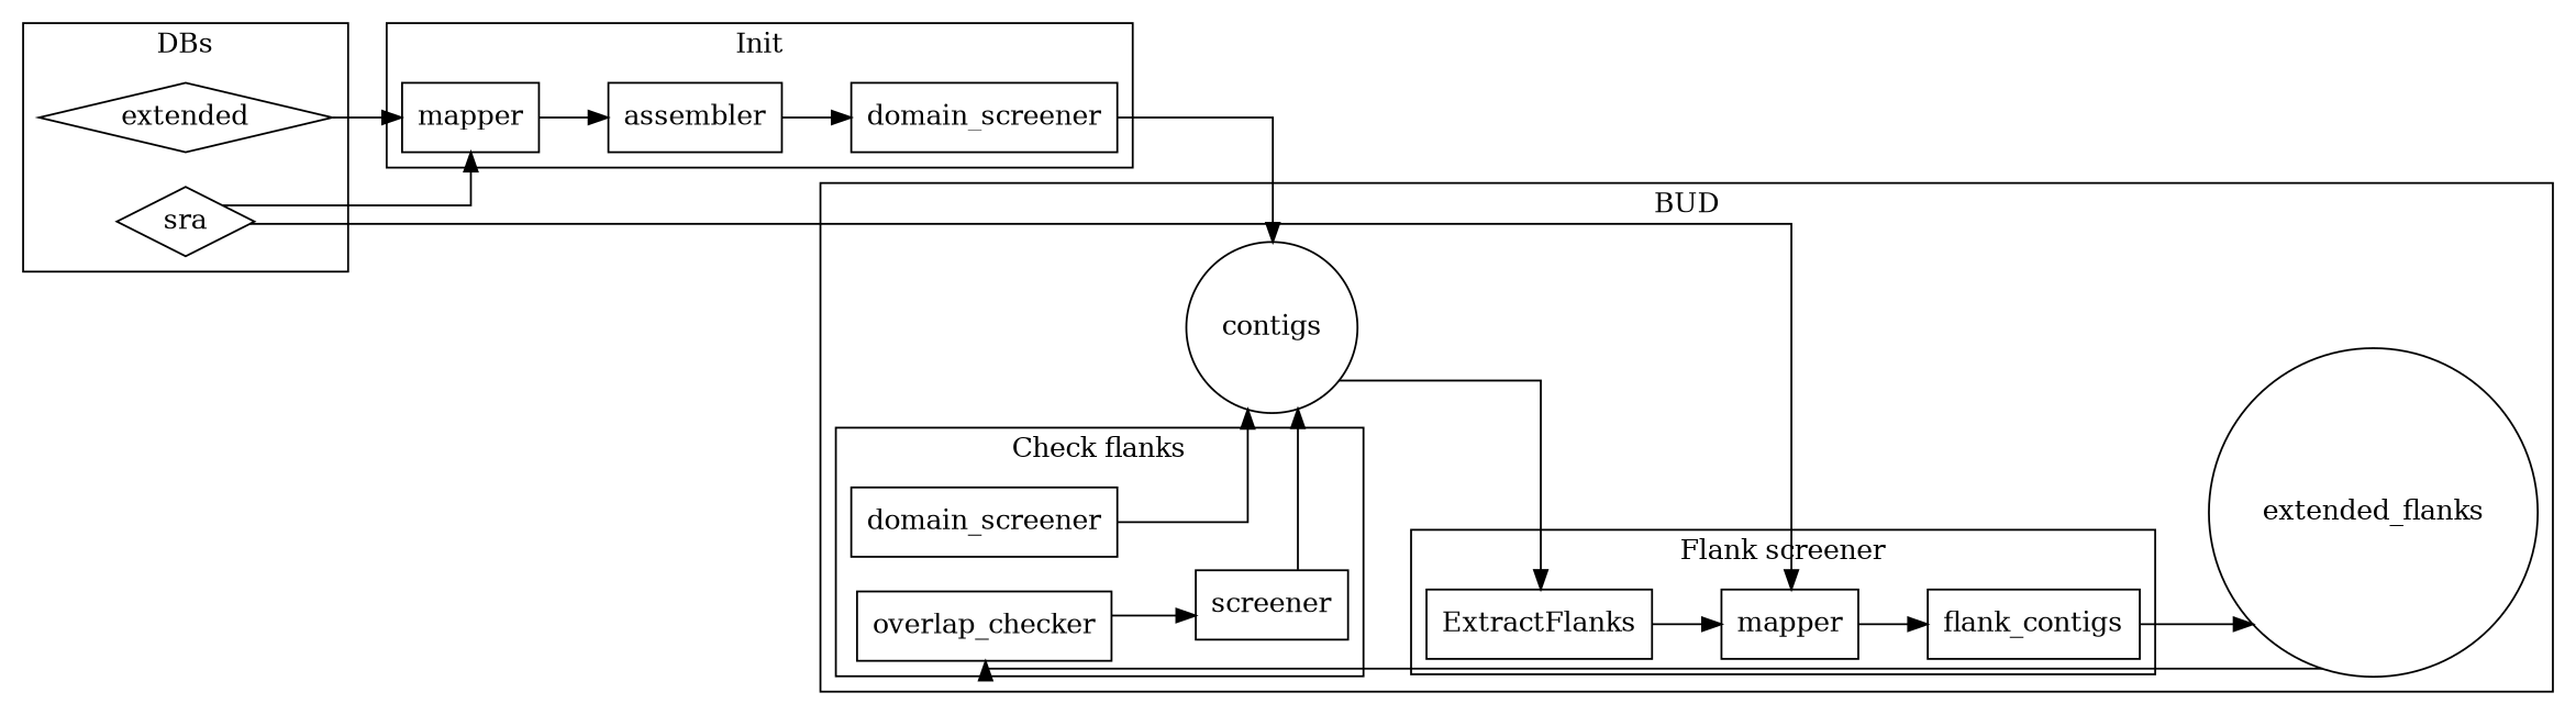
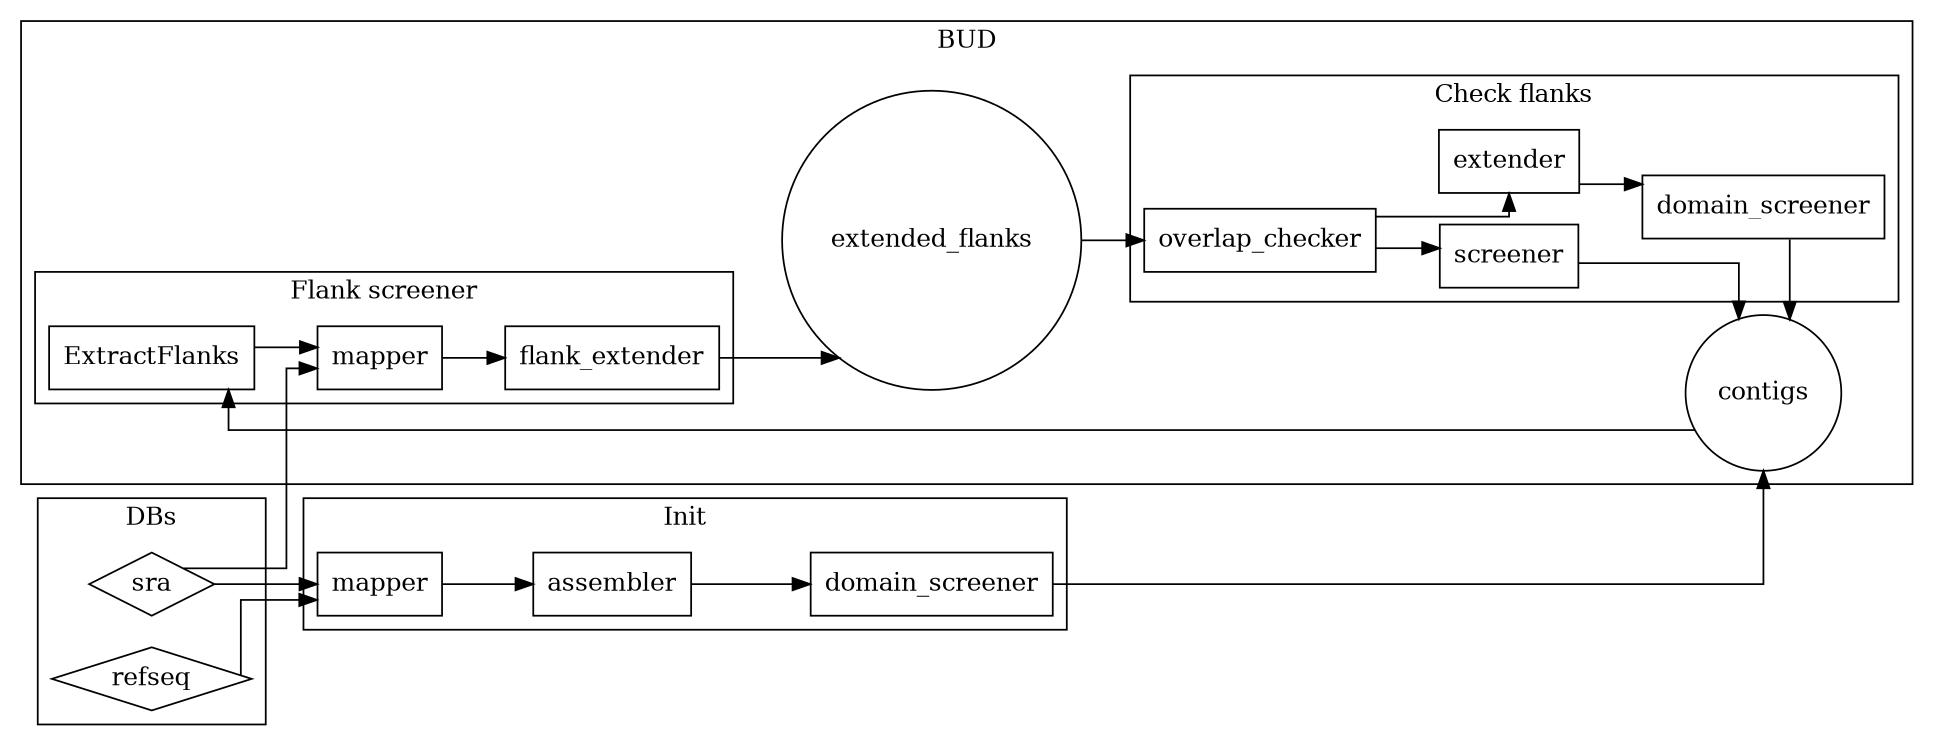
  digraph {
    rankdir=LR
    splines=ortho
    node [shape=box]
    n1 [label=mapper]
    n2 [label=mapper]
    n3 [label=domain_screener]
    n4 [label=domain_screener]
    assembler
    sra [shape=diamond]
-   refseq [shape=diamond label=extended]
-   flank_extender [label=flank_contigs]
+   refseq [shape=diamond]
+   flank_extender
    ExtractFlanks
    overlap_checker
    n11 [label=screener]
+   extender
    contigs [shape=circle]
    extended_flanks [shape=circle]
    subgraph sub_1 {
      n1
      n2
    }
    subgraph sub_2 {
      n3
      n4
    }
    subgraph cluster_3 {
      label=Init
      n1
      n3
      assembler
    }
    subgraph cluster_4 {
      label=DBs
      sra
      refseq
    }
    subgraph cluster_5 {
      label=BUD
      contigs
      extended_flanks
      subgraph cluster_6 {
        label="Flank screener"
        n2
        flank_extender
        ExtractFlanks
      }
      subgraph cluster_7 {
        label="Check flanks"
        n4
        overlap_checker
        n11
+       extender
      }
    }
    n1 -> assembler
    n2 -> flank_extender
    n3 -> contigs
    n4 -> contigs
    assembler -> n3
    sra -> n1
    sra -> n2
    refseq -> n1
    flank_extender -> extended_flanks
    ExtractFlanks -> n2
    overlap_checker -> n11
+   overlap_checker -> extender
    n11 -> contigs
+   extender -> n4
    contigs -> ExtractFlanks
    extended_flanks -> overlap_checker
  }
